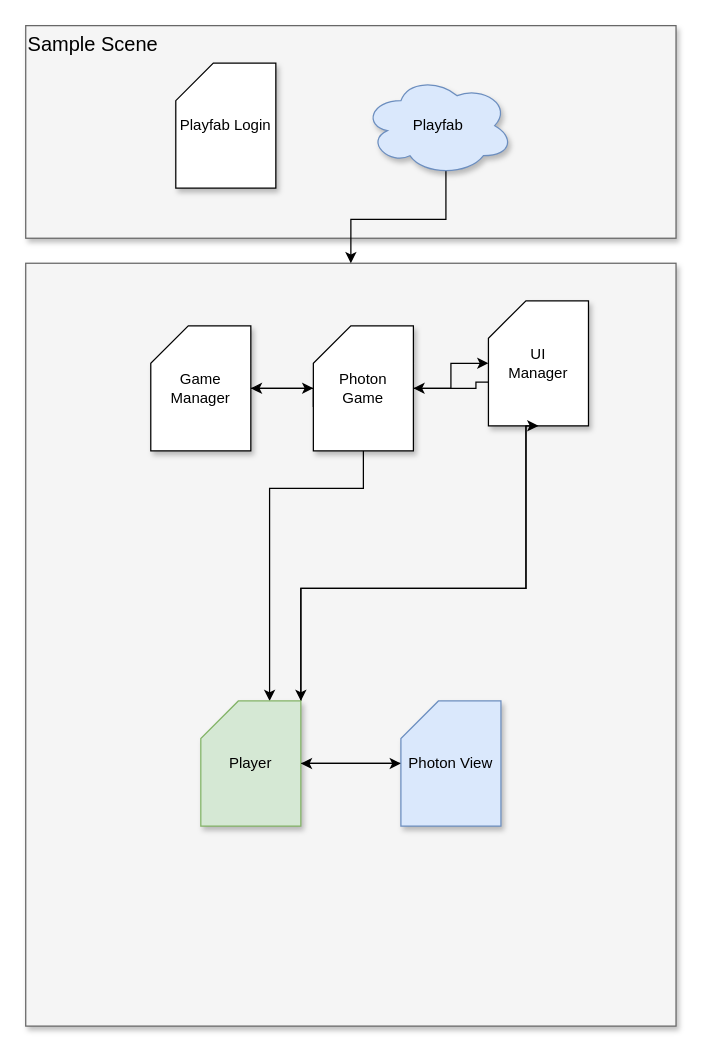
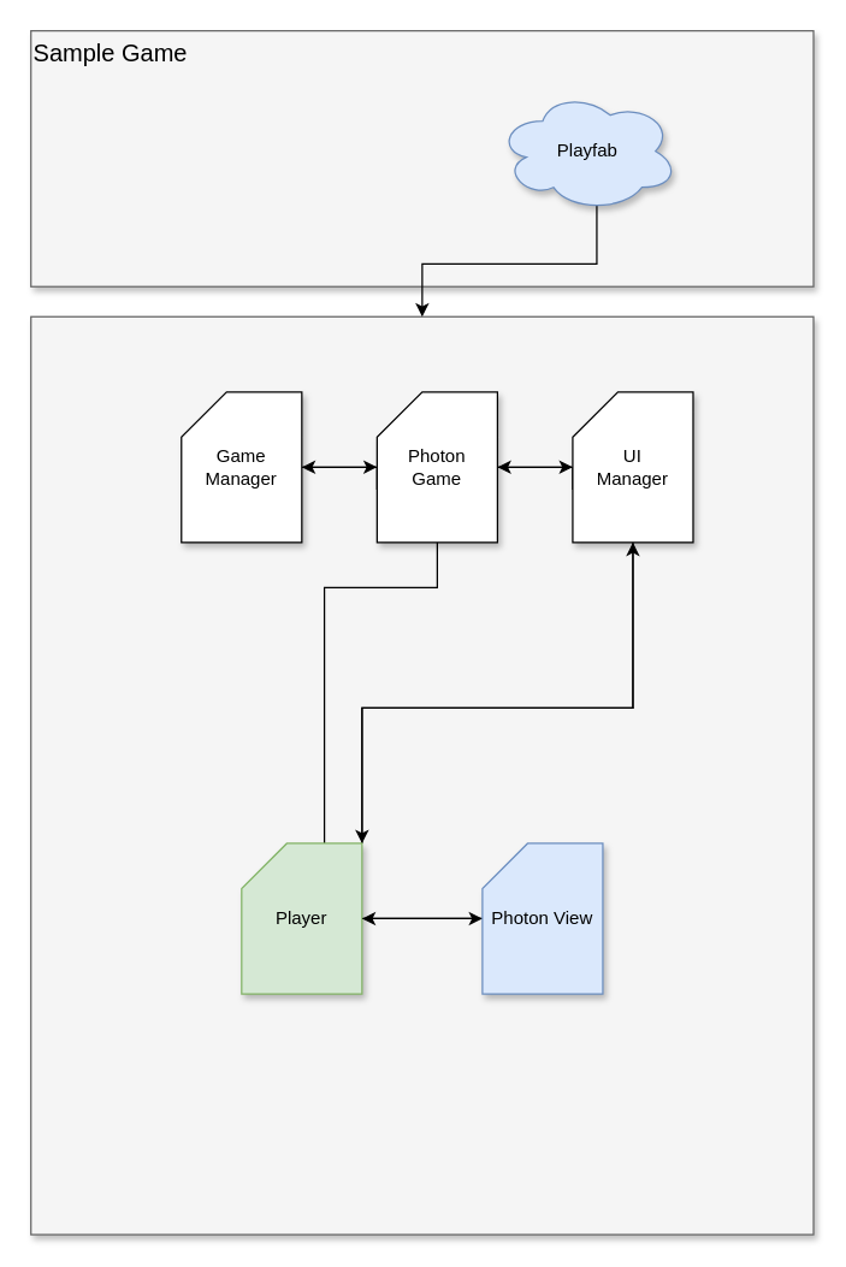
  <mxCell id="0" />
  <mxCell id="1" parent="0" />
  <mxCell id="2" value="" style="rounded=0;whiteSpace=wrap;html=1;shadow=1;fillColor=#f5f5f5;strokeColor=#666666;fontColor=#333333;" vertex="1" parent="1"><mxGeometry x="20" y="210" width="520" height="610" as="geometry" /></mxCell>
  <mxCell id="3" value="" style="rounded=0;whiteSpace=wrap;html=1;shadow=1;fillColor=#f5f5f5;strokeColor=#666666;fontColor=#333333;" vertex="1" parent="1"><mxGeometry x="20" y="20" width="520" height="170" as="geometry" /></mxCell>
  <mxCell id="4" style="edgeStyle=orthogonalEdgeStyle;rounded=0;orthogonalLoop=1;jettySize=auto;html=1;exitX=0.55;exitY=0.95;exitDx=0;exitDy=0;exitPerimeter=0;entryX=0.5;entryY=0;entryDx=0;entryDy=0;" edge="1" parent="1" source="5" target="2"><mxGeometry relative="1" as="geometry" /></mxCell>
- <mxCell id="5" value="Playfab" style="ellipse;shape=cloud;whiteSpace=wrap;html=1;shadow=1;fillColor=#dae8fc;strokeColor=#6c8ebf;" vertex="1" parent="1"><mxGeometry x="290" y="60" width="120" height="80" as="geometry" /></mxCell>
- <mxCell id="6" value="Playfab Login" style="shape=card;whiteSpace=wrap;html=1;shadow=1;" vertex="1" parent="1"><mxGeometry x="140" y="50" width="80" height="100" as="geometry" /></mxCell>
- <mxCell id="7" value="&lt;font style=&quot;font-size: 16px&quot;&gt;Sample Scene&lt;/font&gt;" style="text;html=1;strokeColor=none;fillColor=none;align=left;verticalAlign=middle;whiteSpace=wrap;rounded=0;shadow=1;" vertex="1" parent="1"><mxGeometry x="20" y="20" width="120" height="30" as="geometry" /></mxCell>
+ <mxCell id="5" value="Playfab" style="ellipse;shape=cloud;whiteSpace=wrap;html=1;shadow=1;fillColor=#dae8fc;strokeColor=#6c8ebf;" vertex="1" parent="1"><mxGeometry x="330" y="60" width="120" height="80" as="geometry" /></mxCell>
+ <mxCell id="7" value="&lt;font style=&quot;font-size: 16px&quot;&gt;Sample Game&lt;/font&gt;" style="text;html=1;strokeColor=none;fillColor=none;align=left;verticalAlign=middle;whiteSpace=wrap;rounded=0;shadow=1;" vertex="1" parent="1"><mxGeometry x="20" y="20" width="120" height="30" as="geometry" /></mxCell>
  <mxCell id="8" style="edgeStyle=orthogonalEdgeStyle;rounded=0;orthogonalLoop=1;jettySize=auto;html=1;" edge="1" parent="1" source="9" target="13"><mxGeometry relative="1" as="geometry" /></mxCell>
  <mxCell id="9" value="Game Manager" style="shape=card;whiteSpace=wrap;html=1;shadow=1;" vertex="1" parent="1"><mxGeometry x="120" y="260" width="80" height="100" as="geometry" /></mxCell>
  <mxCell id="10" style="edgeStyle=orthogonalEdgeStyle;rounded=0;orthogonalLoop=1;jettySize=auto;html=1;exitX=0;exitY=0;exitDx=0;exitDy=65;exitPerimeter=0;entryX=1;entryY=0.5;entryDx=0;entryDy=0;entryPerimeter=0;" edge="1" parent="1" source="13" target="9"><mxGeometry relative="1" as="geometry"><Array as="points"><mxPoint x="250" y="310" /></Array></mxGeometry></mxCell>
  <mxCell id="11" style="edgeStyle=orthogonalEdgeStyle;rounded=0;orthogonalLoop=1;jettySize=auto;html=1;" edge="1" parent="1" source="13" target="16"><mxGeometry relative="1" as="geometry" /></mxCell>
- <mxCell id="12" style="edgeStyle=orthogonalEdgeStyle;rounded=0;orthogonalLoop=1;jettySize=auto;html=1;entryX=0;entryY=0;entryDx=55;entryDy=0;entryPerimeter=0;" edge="1" parent="1" source="13" target="19"><mxGeometry relative="1" as="geometry"><Array as="points"><mxPoint x="290" y="390" /><mxPoint x="215" y="390" /></Array></mxGeometry></mxCell>
+ <mxCell id="12" style="edgeStyle=orthogonalEdgeStyle;rounded=0;orthogonalLoop=1;jettySize=auto;html=1;entryX=0;entryY=0;entryDx=55;entryDy=0;entryPerimeter=0;endArrow=none;" edge="1" parent="1" source="13" target="19"><mxGeometry relative="1" as="geometry"><Array as="points"><mxPoint x="290" y="390" /><mxPoint x="215" y="390" /></Array></mxGeometry></mxCell>
  <mxCell id="13" value="Photon&lt;br&gt;Game" style="shape=card;whiteSpace=wrap;html=1;shadow=1;" vertex="1" parent="1"><mxGeometry x="250" y="260" width="80" height="100" as="geometry" /></mxCell>
  <mxCell id="14" style="edgeStyle=orthogonalEdgeStyle;rounded=0;orthogonalLoop=1;jettySize=auto;html=1;exitX=0;exitY=0;exitDx=0;exitDy=65;exitPerimeter=0;" edge="1" parent="1" source="16" target="13"><mxGeometry relative="1" as="geometry"><Array as="points"><mxPoint x="380" y="310" /></Array></mxGeometry></mxCell>
  <mxCell id="15" style="edgeStyle=orthogonalEdgeStyle;rounded=0;orthogonalLoop=1;jettySize=auto;html=1;entryX=1;entryY=0;entryDx=0;entryDy=0;entryPerimeter=0;" edge="1" parent="1" source="16" target="19"><mxGeometry relative="1" as="geometry"><Array as="points"><mxPoint x="420" y="470" /><mxPoint x="240" y="470" /></Array></mxGeometry></mxCell>
- <mxCell id="16" value="UI&lt;br&gt;Manager" style="shape=card;whiteSpace=wrap;html=1;shadow=1;" vertex="1" parent="1"><mxGeometry x="390" y="240" width="80" height="100" as="geometry" /></mxCell>
+ <mxCell id="16" value="UI&lt;br&gt;Manager" style="shape=card;whiteSpace=wrap;html=1;shadow=1;" vertex="1" parent="1"><mxGeometry x="380" y="260" width="80" height="100" as="geometry" /></mxCell>
  <mxCell id="17" style="edgeStyle=orthogonalEdgeStyle;rounded=0;orthogonalLoop=1;jettySize=auto;html=1;" edge="1" parent="1" source="19" target="21"><mxGeometry relative="1" as="geometry" /></mxCell>
  <mxCell id="18" style="edgeStyle=orthogonalEdgeStyle;rounded=0;orthogonalLoop=1;jettySize=auto;html=1;entryX=0.5;entryY=1;entryDx=0;entryDy=0;entryPerimeter=0;" edge="1" parent="1" source="19" target="16"><mxGeometry relative="1" as="geometry"><Array as="points"><mxPoint x="240" y="470" /><mxPoint x="420" y="470" /></Array></mxGeometry></mxCell>
  <mxCell id="19" value="Player" style="shape=card;whiteSpace=wrap;html=1;shadow=1;fillColor=#d5e8d4;strokeColor=#82b366;" vertex="1" parent="1"><mxGeometry x="160" y="560" width="80" height="100" as="geometry" /></mxCell>
  <mxCell id="20" style="edgeStyle=orthogonalEdgeStyle;rounded=0;orthogonalLoop=1;jettySize=auto;html=1;" edge="1" parent="1" source="21" target="19"><mxGeometry relative="1" as="geometry" /></mxCell>
  <mxCell id="21" value="Photon View" style="shape=card;whiteSpace=wrap;html=1;shadow=1;fillColor=#dae8fc;strokeColor=#6c8ebf;" vertex="1" parent="1"><mxGeometry x="320" y="560" width="80" height="100" as="geometry" /></mxCell>
